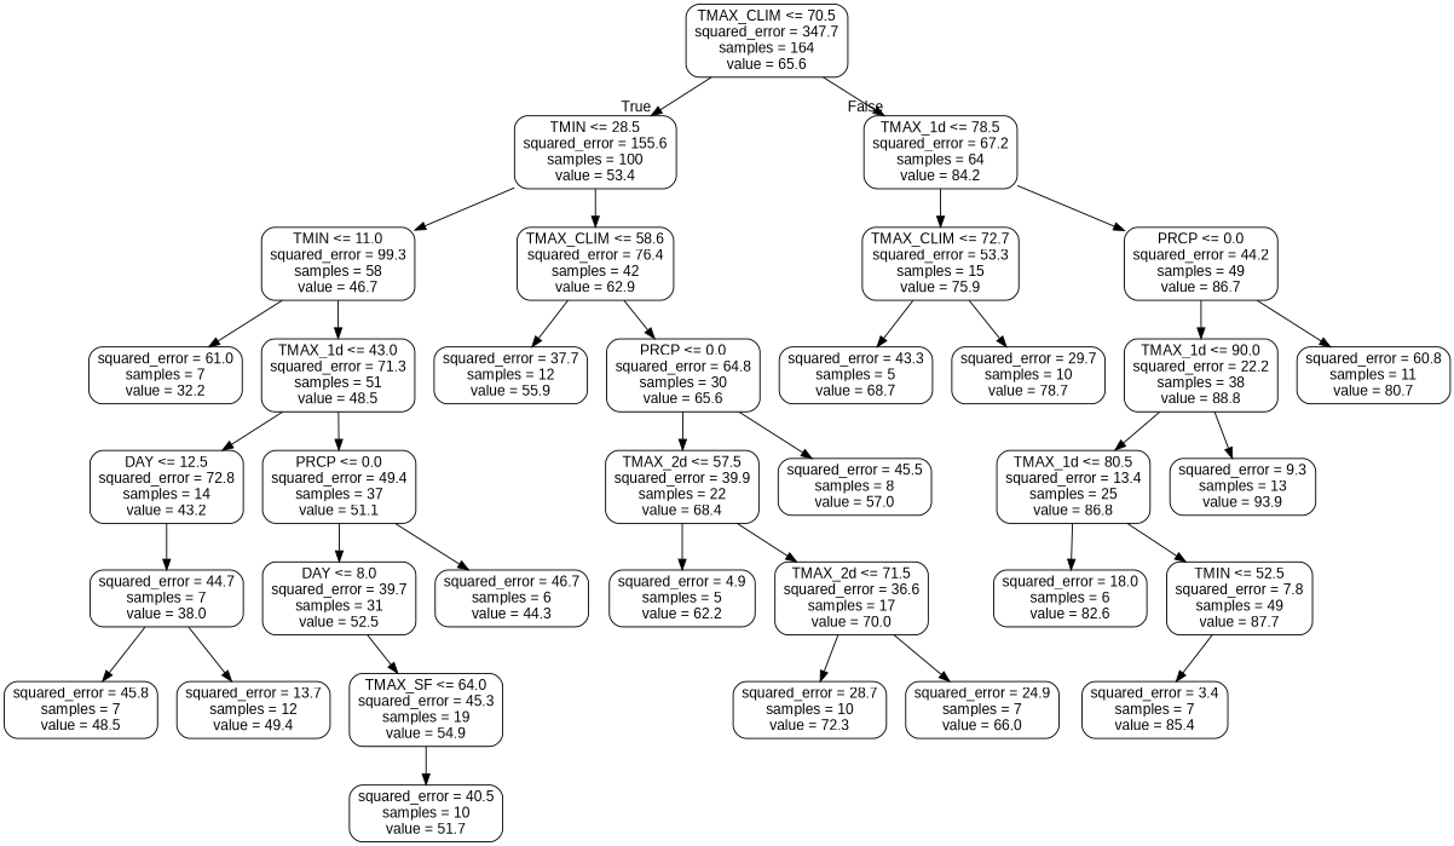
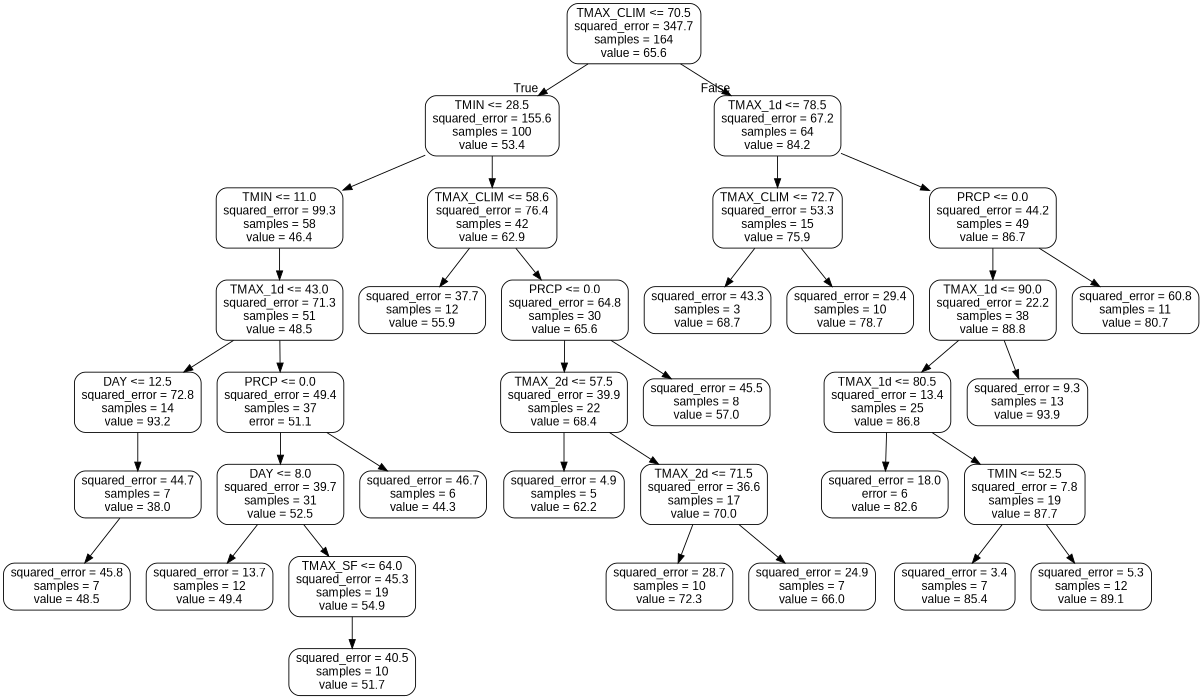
  digraph {
    fontname="Liberation Sans"
    node [color=black fontname="Liberation Sans" shape=box style=rounded]
    edge [fontname="Liberation Sans"]
    n1 [label="TMAX_CLIM <= 70.5\nsquared_error = 347.7\nsamples = 164\nvalue = 65.6"]
    n2 [label="TMIN <= 28.5\nsquared_error = 155.6\nsamples = 100\nvalue = 53.4"]
    n3 [label="TMAX_1d <= 78.5\nsquared_error = 67.2\nsamples = 64\nvalue = 84.2"]
-   n4 [label="TMIN <= 11.0\nsquared_error = 99.3\nsamples = 58\nvalue = 46.7"]
+   n4 [label="TMIN <= 11.0\nsquared_error = 99.3\nsamples = 58\nvalue = 46.4"]
    n5 [label="TMAX_CLIM <= 58.6\nsquared_error = 76.4\nsamples = 42\nvalue = 62.9"]
    n6 [label="TMAX_CLIM <= 72.7\nsquared_error = 53.3\nsamples = 15\nvalue = 75.9"]
    n7 [label="PRCP <= 0.0\nsquared_error = 44.2\nsamples = 49\nvalue = 86.7"]
-   n8 [label="squared_error = 61.0\nsamples = 7\nvalue = 32.2"]
    n9 [label="TMAX_1d <= 43.0\nsquared_error = 71.3\nsamples = 51\nvalue = 48.5"]
    n10 [label="squared_error = 37.7\nsamples = 12\nvalue = 55.9"]
    n11 [label="PRCP <= 0.0\nsquared_error = 64.8\nsamples = 30\nvalue = 65.6"]
-   n12 [label="DAY <= 12.5\nsquared_error = 72.8\nsamples = 14\nvalue = 43.2"]
-   n13 [label="PRCP <= 0.0\nsquared_error = 49.4\nsamples = 37\nvalue = 51.1"]
+   n12 [label="DAY <= 12.5\nsquared_error = 72.8\nsamples = 14\nvalue = 93.2"]
+   n13 [label="PRCP <= 0.0\nsquared_error = 49.4\nsamples = 37\nerror = 51.1"]
    n14 [label="squared_error = 44.7\nsamples = 7\nvalue = 38.0"]
    n15 [label="DAY <= 8.0\nsquared_error = 39.7\nsamples = 31\nvalue = 52.5"]
    n16 [label="squared_error = 46.7\nsamples = 6\nvalue = 44.3"]
    n17 [label="squared_error = 45.8\nsamples = 7\nvalue = 48.5"]
    n18 [label="squared_error = 13.7\nsamples = 12\nvalue = 49.4"]
    n19 [label="TMAX_SF <= 64.0\nsquared_error = 45.3\nsamples = 19\nvalue = 54.9"]
    n20 [label="squared_error = 40.5\nsamples = 10\nvalue = 51.7"]
    n21 [label="TMAX_2d <= 57.5\nsquared_error = 39.9\nsamples = 22\nvalue = 68.4"]
    n22 [label="squared_error = 45.5\nsamples = 8\nvalue = 57.0"]
    n23 [label="squared_error = 4.9\nsamples = 5\nvalue = 62.2"]
    n24 [label="TMAX_2d <= 71.5\nsquared_error = 36.6\nsamples = 17\nvalue = 70.0"]
    n25 [label="squared_error = 28.7\nsamples = 10\nvalue = 72.3"]
    n26 [label="squared_error = 24.9\nsamples = 7\nvalue = 66.0"]
-   n27 [label="squared_error = 43.3\nsamples = 5\nvalue = 68.7"]
-   n28 [label="squared_error = 29.7\nsamples = 10\nvalue = 78.7"]
+   n27 [label="squared_error = 43.3\nsamples = 3\nvalue = 68.7"]
+   n28 [label="squared_error = 29.4\nsamples = 10\nvalue = 78.7"]
    n29 [label="TMAX_1d <= 90.0\nsquared_error = 22.2\nsamples = 38\nvalue = 88.8"]
    n30 [label="squared_error = 60.8\nsamples = 11\nvalue = 80.7"]
    n31 [label="TMAX_1d <= 80.5\nsquared_error = 13.4\nsamples = 25\nvalue = 86.8"]
    n32 [label="squared_error = 9.3\nsamples = 13\nvalue = 93.9"]
-   n33 [label="squared_error = 18.0\nsamples = 6\nvalue = 82.6"]
-   n34 [label="TMIN <= 52.5\nsquared_error = 7.8\nsamples = 49\nvalue = 87.7"]
+   n33 [label="squared_error = 18.0\nerror = 6\nvalue = 82.6"]
+   n34 [label="TMIN <= 52.5\nsquared_error = 7.8\nsamples = 19\nvalue = 87.7"]
    n35 [label="squared_error = 3.4\nsamples = 7\nvalue = 85.4"]
+   n36 [label="squared_error = 5.3\nsamples = 12\nvalue = 89.1"]
    n1 -> n2 [headlabel=True labelangle=45 labeldistance=2.5]
    n1 -> n3 [headlabel=False labelangle=-45 labeldistance=2.5]
    n2 -> n4
    n2 -> n5
    n3 -> n6
    n3 -> n7
-   n4 -> n8
    n4 -> n9
    n5 -> n10
    n5 -> n11
    n6 -> n27
    n6 -> n28
    n7 -> n29
    n7 -> n30
    n9 -> n12
    n9 -> n13
    n11 -> n21
    n11 -> n22
    n12 -> n14
    n13 -> n15
    n13 -> n16
    n14 -> n17
-   n14 -> n18
+   n15 -> n18
    n15 -> n19
    n19 -> n20
    n21 -> n23
    n21 -> n24
    n24 -> n25
    n24 -> n26
    n29 -> n31
    n29 -> n32
    n31 -> n33
    n31 -> n34
    n34 -> n35
+   n34 -> n36
  }
